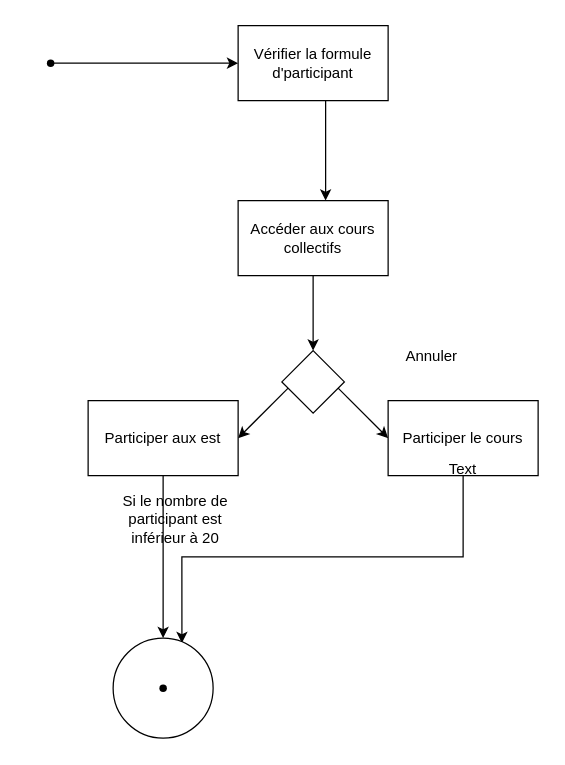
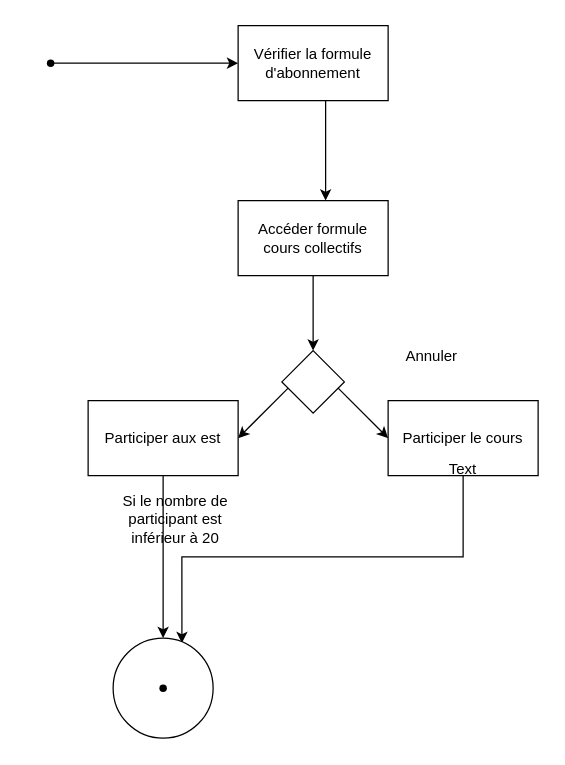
  <mxCell id="0" />
  <mxCell id="1" parent="0" />
  <mxCell id="2" value="" style="shape=waypoint;sketch=0;fillStyle=solid;size=6;pointerEvents=1;points=[];fillColor=none;resizable=0;rotatable=0;perimeter=centerPerimeter;snapToPoint=1;" vertex="1" parent="1"><mxGeometry x="20" y="30" width="40" height="40" as="geometry" /></mxCell>
  <mxCell id="3" value="" style="endArrow=classic;html=1;rounded=0;" edge="1" parent="1" source="2"><mxGeometry width="50" height="50" relative="1" as="geometry"><mxPoint x="50" y="100" as="sourcePoint" /><mxPoint x="190" y="50" as="targetPoint" /></mxGeometry></mxCell>
- <mxCell id="4" value="Vérifier la formule d'participant" style="rounded=0;whiteSpace=wrap;html=1;" vertex="1" parent="1"><mxGeometry x="190" y="20" width="120" height="60" as="geometry" /></mxCell>
+ <mxCell id="4" value="Vérifier la formule d'abonnement" style="rounded=0;whiteSpace=wrap;html=1;" vertex="1" parent="1"><mxGeometry x="190" y="20" width="120" height="60" as="geometry" /></mxCell>
  <mxCell id="5" value="" style="endArrow=classic;html=1;rounded=0;" edge="1" parent="1"><mxGeometry width="50" height="50" relative="1" as="geometry"><mxPoint x="260" y="80" as="sourcePoint" /><mxPoint x="260" y="160" as="targetPoint" /></mxGeometry></mxCell>
- <mxCell id="6" value="Accéder aux cours collectifs" style="rounded=0;whiteSpace=wrap;html=1;" vertex="1" parent="1"><mxGeometry x="190" y="160" width="120" height="60" as="geometry" /></mxCell>
+ <mxCell id="6" value="Accéder formule cours collectifs" style="rounded=0;whiteSpace=wrap;html=1;" vertex="1" parent="1"><mxGeometry x="190" y="160" width="120" height="60" as="geometry" /></mxCell>
  <mxCell id="7" value="" style="endArrow=classic;html=1;rounded=0;exitX=0.5;exitY=1;exitDx=0;exitDy=0;" edge="1" parent="1" source="6"><mxGeometry width="50" height="50" relative="1" as="geometry"><mxPoint x="240" y="280" as="sourcePoint" /><mxPoint x="250" y="280" as="targetPoint" /></mxGeometry></mxCell>
  <mxCell id="8" style="edgeStyle=orthogonalEdgeStyle;rounded=0;orthogonalLoop=1;jettySize=auto;html=1;exitX=0.5;exitY=1;exitDx=0;exitDy=0;entryX=0.688;entryY=0.05;entryDx=0;entryDy=0;entryPerimeter=0;" edge="1" parent="1" source="9" target="16"><mxGeometry relative="1" as="geometry" /></mxCell>
  <mxCell id="9" value="Participer le cours " style="rounded=0;whiteSpace=wrap;html=1;" vertex="1" parent="1"><mxGeometry x="310" y="320" width="120" height="60" as="geometry" /></mxCell>
  <mxCell id="10" value="" style="rhombus;whiteSpace=wrap;html=1;" vertex="1" parent="1"><mxGeometry x="225" y="280" width="50" height="50" as="geometry" /></mxCell>
  <mxCell id="11" value="" style="endArrow=classic;html=1;rounded=0;" edge="1" parent="1"><mxGeometry width="50" height="50" relative="1" as="geometry"><mxPoint x="270" y="310" as="sourcePoint" /><mxPoint x="310" y="350" as="targetPoint" /></mxGeometry></mxCell>
  <mxCell id="12" value="" style="endArrow=classic;html=1;rounded=0;" edge="1" parent="1"><mxGeometry width="50" height="50" relative="1" as="geometry"><mxPoint x="230" y="310" as="sourcePoint" /><mxPoint x="190" y="350" as="targetPoint" /></mxGeometry></mxCell>
  <mxCell id="13" style="edgeStyle=orthogonalEdgeStyle;rounded=0;orthogonalLoop=1;jettySize=auto;html=1;exitX=0.5;exitY=1;exitDx=0;exitDy=0;" edge="1" parent="1" source="14" target="16"><mxGeometry relative="1" as="geometry" /></mxCell>
  <mxCell id="14" value="Participer aux est" style="rounded=0;whiteSpace=wrap;html=1;" vertex="1" parent="1"><mxGeometry x="70" y="320" width="120" height="60" as="geometry" /></mxCell>
  <mxCell id="15" value="" style="shape=waypoint;sketch=0;fillStyle=solid;size=6;pointerEvents=1;points=[];fillColor=none;resizable=0;rotatable=0;perimeter=centerPerimeter;snapToPoint=1;" vertex="1" parent="1"><mxGeometry x="110" y="530" width="40" height="40" as="geometry" /></mxCell>
  <mxCell id="16" value="" style="ellipse;whiteSpace=wrap;html=1;aspect=fixed;" vertex="1" parent="1"><mxGeometry x="90" y="510" width="80" height="80" as="geometry" /></mxCell>
  <mxCell id="17" value="" style="shape=waypoint;sketch=0;fillStyle=solid;size=6;pointerEvents=1;points=[];fillColor=none;resizable=0;rotatable=0;perimeter=centerPerimeter;snapToPoint=1;" vertex="1" parent="1"><mxGeometry x="110" y="530" width="40" height="40" as="geometry" /></mxCell>
  <mxCell id="18" value="Si le nombre de participant est inférieur à 20" style="text;html=1;strokeColor=none;fillColor=none;align=center;verticalAlign=middle;whiteSpace=wrap;rounded=0;" vertex="1" parent="1"><mxGeometry x="80" y="400" width="120" height="30" as="geometry" /></mxCell>
  <mxCell id="19" value="Text" style="text;html=1;strokeColor=none;fillColor=none;align=center;verticalAlign=middle;whiteSpace=wrap;rounded=0;" vertex="1" parent="1"><mxGeometry x="340" y="360" width="60" height="30" as="geometry" /></mxCell>
  <mxCell id="20" value="Annuler" style="text;html=1;strokeColor=none;fillColor=none;align=center;verticalAlign=middle;whiteSpace=wrap;rounded=0;" vertex="1" parent="1"><mxGeometry x="315" y="270" width="60" height="30" as="geometry" /></mxCell>
